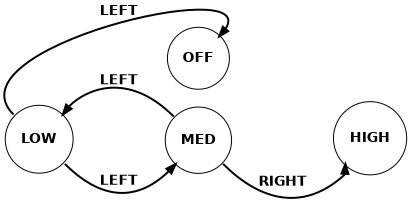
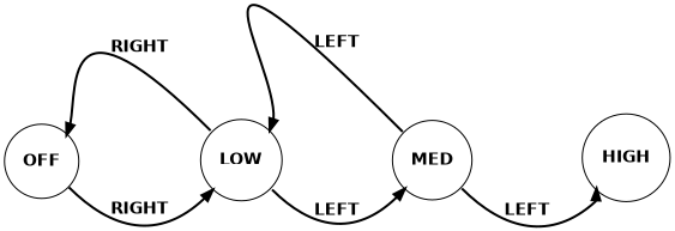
  digraph {
    rankdir=LR
    ranksep=0.75
    node [fontname="Helvetica-Bold" shape=circle]
    edge [fontname="Helvetica-Bold" headport=sw style=bold tailport=se]
    OFF
    LOW
    MED
    HIGH
-   LOW -> OFF [headport=ne label=LEFT tailport=nw]
+   OFF -> LOW [label=RIGHT]
+   LOW -> OFF [headport=ne label=RIGHT tailport=nw]
    LOW -> MED [label=LEFT]
    MED -> LOW [headport=ne label=LEFT tailport=nw]
-   MED -> HIGH [label=RIGHT]
+   MED -> HIGH [label=LEFT]
  }
